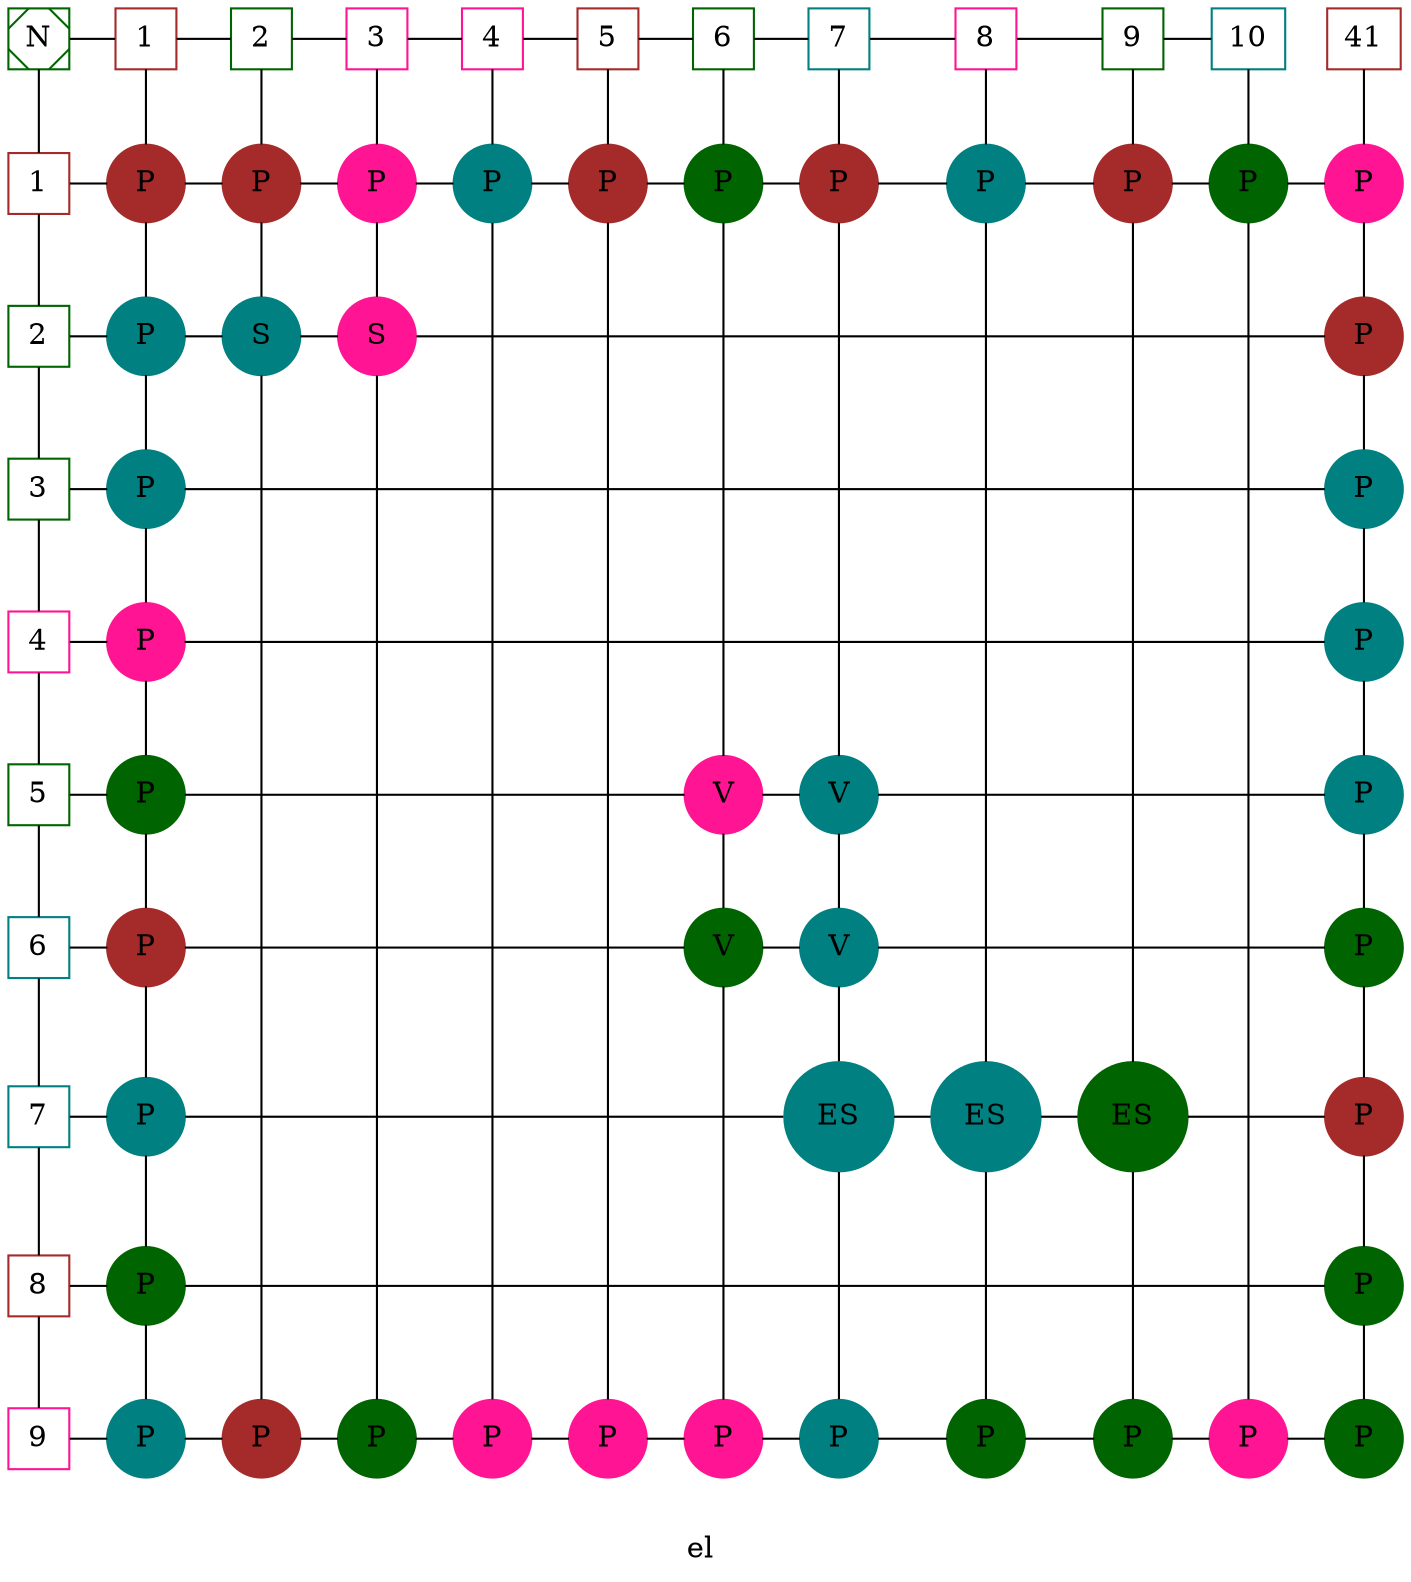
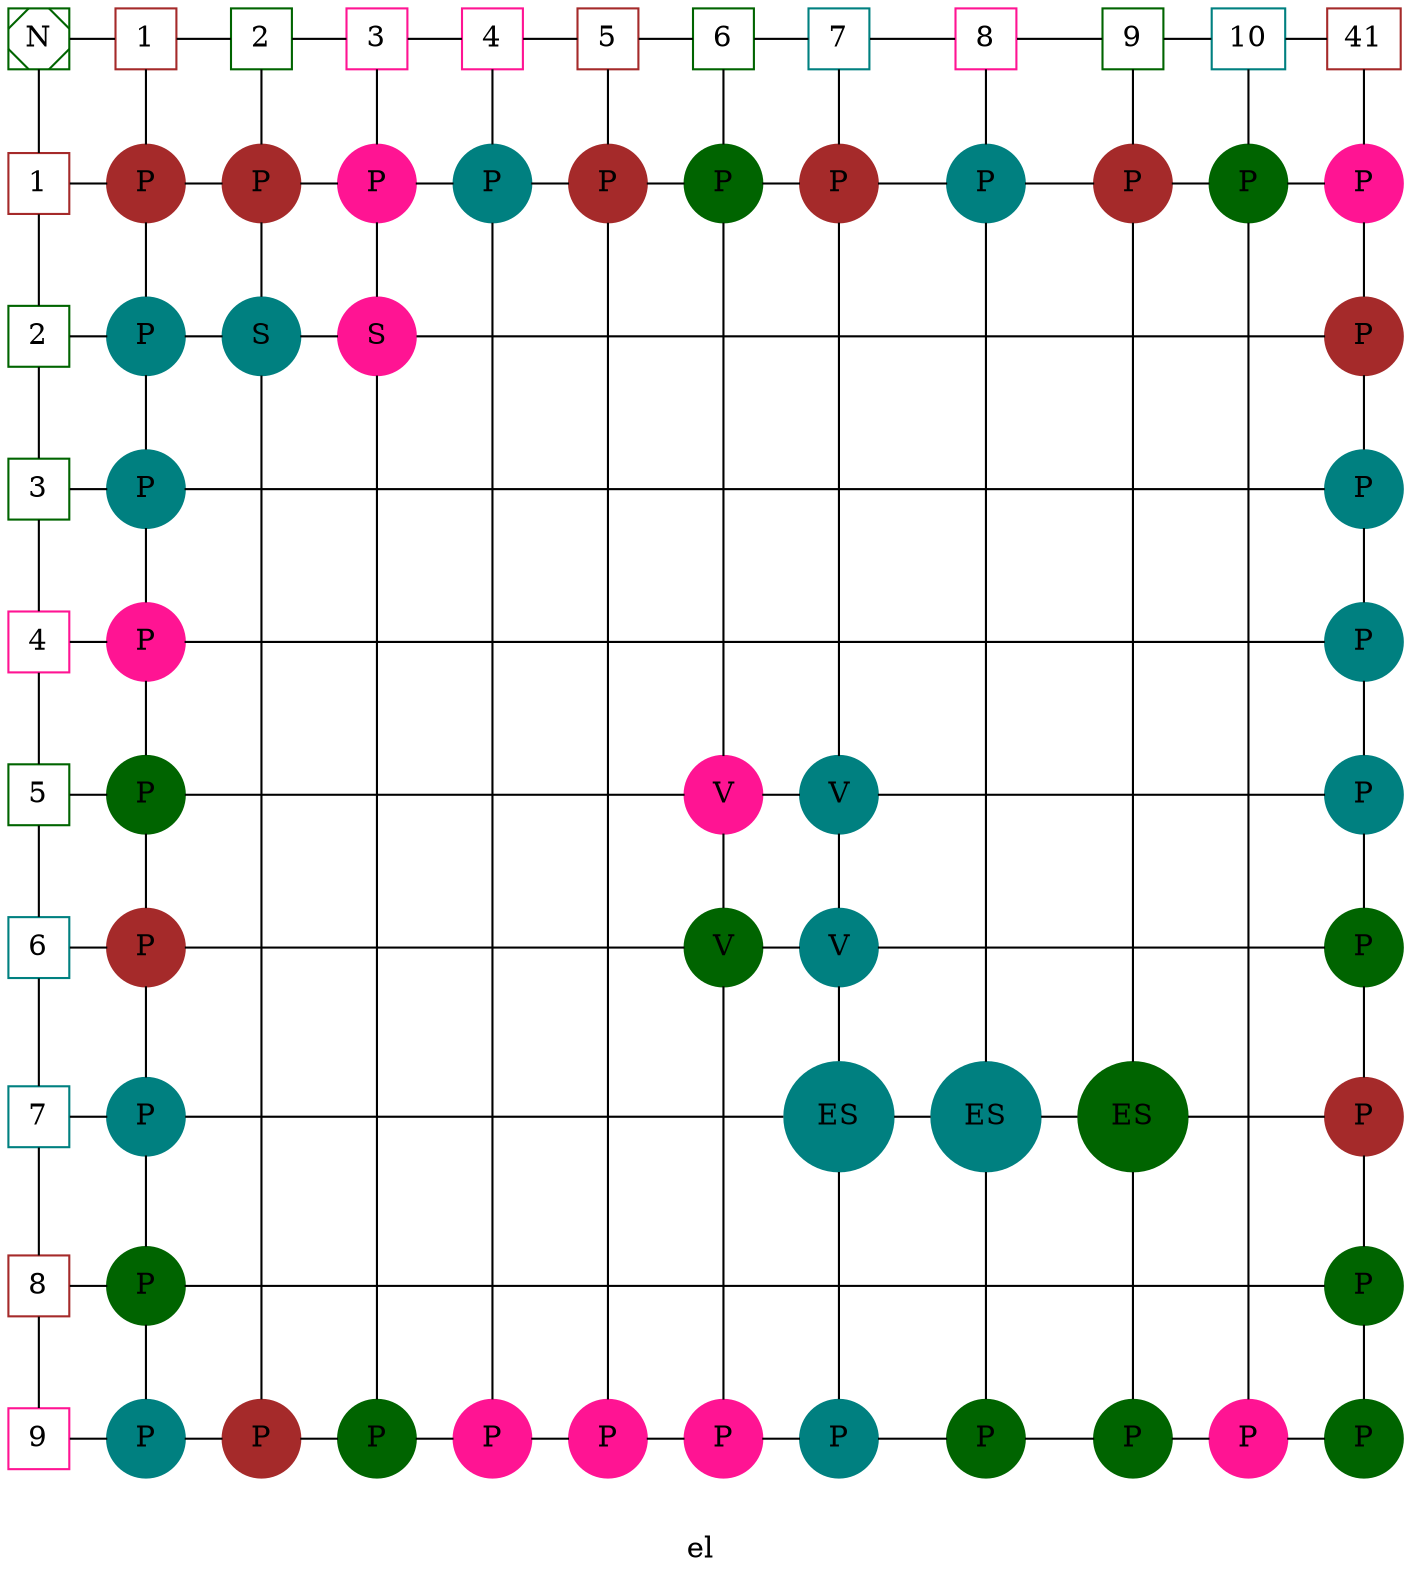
  digraph {
    label="el "
    node [color=darkgreen group=0 shape=circle style=filled]
    edge [dir=none]
    n1 [height=0.4 label=N shape=Msquare width=0.4 style=""]
    n2 [color=brown group=1 height=0.4 label=1 shape=box width=0.4 style=""]
    n3 [group=2 height=0.4 label=2 shape=box width=0.4 style=""]
    n4 [color=deeppink group=3 height=0.4 label=3 shape=box width=0.4 style=""]
    n5 [color=deeppink group=4 height=0.4 label=4 shape=box width=0.4 style=""]
    n6 [color=brown group=5 height=0.4 label=5 shape=box width=0.4 style=""]
    n7 [group=6 height=0.4 label=6 shape=box width=0.4 style=""]
    n8 [color=teal group=7 height=0.4 label=7 shape=box width=0.4 style=""]
    n9 [color=deeppink group=8 height=0.4 label=8 shape=box width=0.4 style=""]
    n10 [group=9 height=0.4 label=9 shape=box width=0.4 style=""]
    n11 [color=teal group=10 height=0.4 label=10 shape=box width=0.4 style=""]
    n12 [color=brown group=11 height=0.4 label=41 shape=box width=0.4 style=""]
    n13 [color=brown height=0.4 label=1 shape=box width=0.4 style=""]
    n14 [color=brown group=1 label=P width=0.4]
    n15 [color=brown group=2 label=P width=0.4]
    n16 [color=deeppink group=3 label=P width=0.4]
    n17 [color=teal group=4 label=P width=0.4]
    n18 [color=brown group=5 label=P width=0.4]
    n19 [group=6 label=P width=0.4]
    n20 [color=brown group=7 label=P width=0.4]
    n21 [color=teal group=8 label=P width=0.4]
    n22 [color=brown group=9 label=P width=0.4]
    n23 [group=10 label=P width=0.4]
    n24 [color=deeppink group=11 label=P width=0.4]
    n25 [height=0.4 label=2 shape=box width=0.4 style=""]
    n26 [color=teal group=1 label=P width=0.4]
    n27 [color=teal group=2 label=S width=0.4]
    n28 [color=deeppink group=3 label=S width=0.4]
    n29 [color=brown group=11 label=P width=0.4]
    n30 [height=0.4 label=3 shape=box width=0.4 style=""]
    n31 [color=teal group=1 label=P width=0.4]
    n32 [color=teal group=11 label=P width=0.4]
    n33 [color=deeppink height=0.4 label=4 shape=box width=0.4 style=""]
    n34 [color=deeppink group=1 label=P width=0.4]
    n35 [color=teal group=11 label=P width=0.4]
    n36 [height=0.4 label=5 shape=box width=0.4 style=""]
    n37 [group=1 label=P width=0.4]
    n38 [color=deeppink group=6 label=V width=0.4]
    n39 [color=teal group=7 label=V width=0.4]
    n40 [color=teal group=11 label=P width=0.4]
    n41 [color=teal height=0.4 label=6 shape=box width=0.4 style=""]
    n42 [color=brown group=1 label=P width=0.4]
    n43 [group=6 label=V width=0.4]
    n44 [color=teal group=7 label=V width=0.4]
    n45 [group=11 label=P width=0.4]
    n46 [color=teal height=0.4 label=7 shape=box width=0.4 style=""]
    n47 [color=teal group=1 label=P width=0.4]
    n48 [color=teal group=7 label=ES width=0.4]
    n49 [color=teal group=8 label=ES width=0.4]
    n50 [group=9 label=ES width=0.4]
    n51 [color=brown group=11 label=P width=0.4]
    n52 [color=brown height=0.4 label=8 shape=box width=0.4 style=""]
    n53 [group=1 label=P width=0.4]
    n54 [group=11 label=P width=0.4]
    n55 [color=deeppink height=0.4 label=9 shape=box width=0.4 style=""]
    n56 [color=teal group=1 label=P width=0.4]
    n57 [color=brown group=2 label=P width=0.4]
    n58 [group=3 label=P width=0.4]
    n59 [color=deeppink group=4 label=P width=0.4]
    n60 [color=deeppink group=5 label=P width=0.4]
    n61 [color=deeppink group=6 label=P width=0.4]
    n62 [color=teal group=7 label=P width=0.4]
    n63 [group=8 label=P width=0.4]
    n64 [group=9 label=P width=0.4]
    n65 [color=deeppink group=10 label=P width=0.4]
    n66 [group=11 label=P width=0.4]
    subgraph sub_1 {
      rank=same
      n1
      n2
      n3
      n4
      n5
      n6
      n7
      n8
      n9
      n10
      n11
      n12
    }
    subgraph sub_2 {
      rank=same
      n13
      n14
      n15
      n16
      n17
      n18
      n19
      n20
      n21
      n22
      n23
      n24
    }
    subgraph sub_3 {
      rank=same
      n25
      n26
      n27
      n28
      n29
    }
    subgraph sub_4 {
      rank=same
      n30
      n31
      n32
    }
    subgraph sub_5 {
      rank=same
      n33
      n34
      n35
    }
    subgraph sub_6 {
      rank=same
      n36
      n37
      n38
      n39
      n40
    }
    subgraph sub_7 {
      rank=same
      n41
      n42
      n43
      n44
      n45
    }
    subgraph sub_8 {
      rank=same
      n46
      n47
      n48
      n49
      n50
      n51
    }
    subgraph sub_9 {
      rank=same
      n52
      n53
      n54
    }
    subgraph sub_10 {
      rank=same
      n55
      n56
      n57
      n58
      n59
      n60
      n61
      n62
      n63
      n64
      n65
      n66
    }
    n1 -> n2
    n1 -> n13
    n2 -> n3
    n2 -> n14
    n3 -> n4
    n3 -> n15
    n4 -> n5
    n4 -> n16
    n5 -> n6
    n5 -> n17
    n6 -> n7
    n6 -> n18
    n7 -> n8
    n7 -> n19
    n8 -> n9
    n8 -> n20
    n9 -> n10
    n9 -> n21
    n10 -> n11
    n10 -> n22
+   n11 -> n12
    n11 -> n23
    n12 -> n24
    n13 -> n14
    n13 -> n25
    n14 -> n15
    n14 -> n26
    n15 -> n16
    n15 -> n27
    n16 -> n17
    n16 -> n28
    n17 -> n18
    n17 -> n59
    n18 -> n19
    n18 -> n60
    n19 -> n20
    n19 -> n38
    n20 -> n21
    n20 -> n39
    n21 -> n22
    n21 -> n49
    n22 -> n23
    n22 -> n50
    n23 -> n24
    n23 -> n65
    n24 -> n29
    n25 -> n26
    n25 -> n30
    n26 -> n27
    n26 -> n31
    n27 -> n28
    n27 -> n57
    n28 -> n29
    n28 -> n58
    n29 -> n32
    n30 -> n31
    n30 -> n33
    n31 -> n32
    n31 -> n34
    n32 -> n35
    n33 -> n34
    n33 -> n36
    n34 -> n35
    n34 -> n37
    n35 -> n40
    n36 -> n37
    n36 -> n41
    n37 -> n38
    n37 -> n42
    n38 -> n39
    n38 -> n43
    n39 -> n40
    n39 -> n44
    n40 -> n45
    n41 -> n42
    n41 -> n46
    n42 -> n43
    n42 -> n47
    n43 -> n44
    n43 -> n61
    n44 -> n45
    n44 -> n48
    n45 -> n51
    n46 -> n47
    n46 -> n52
    n47 -> n48
    n47 -> n53
    n48 -> n49
    n48 -> n62
    n49 -> n50
    n49 -> n63
    n50 -> n51
    n50 -> n64
    n51 -> n54
    n52 -> n53
    n52 -> n55
    n53 -> n54
    n53 -> n56
    n54 -> n66
    n55 -> n56
    n56 -> n57
    n57 -> n58
    n58 -> n59
    n59 -> n60
    n60 -> n61
    n61 -> n62
    n62 -> n63
    n63 -> n64
    n64 -> n65
    n65 -> n66
  }
